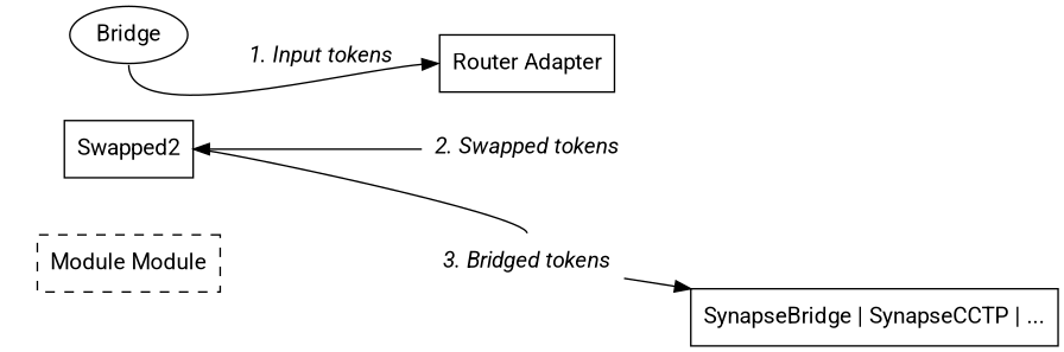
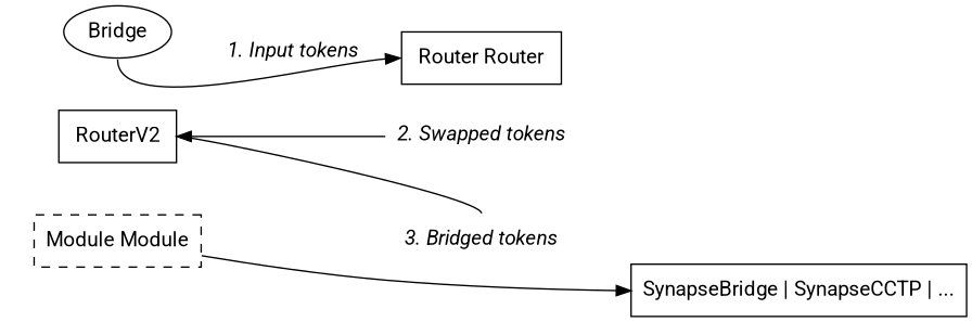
  digraph {
    fontname=Roboto
    rankdir=LR
    node [fontname=Roboto shape=rect]
    edge [fontname=Roboto]
    n1 [label=Bridge shape=""]
-   n2 [label=Swapped2]
+   n2 [label=RouterV2]
    n3 [label="Module Module" style=dashed]
-   n4 [label="Router Adapter"]
+   n4 [label="Router Router"]
    n5 [label=<<I>2. Swapped tokens</I>> shape=none]
    n6 [label=<<I>3. Bridged tokens</I>> shape=none]
    n7 [label="SynapseBridge | SynapseCCTP | ..."]
    subgraph sub_1 {
      rank=same
      n1
      n2
      n3
    }
    n1 -> n2 [label=<<I>1. bridgeViaSynapse()</I>> style=invis]
    n1 -> n4 [headport=w label=<<I>1. Input tokens</I>> tailport=s]
    n2 -> n3 [label=<<I>3. delegateBridge()</I>> style=invis]
    n2 -> n5 [dir=back weight=10]
    n2 -> n6 [dir=none headport=n tailport=e]
    n3 -> n6 [dir=none style=invis weight=10]
-   n6 -> n7
+   n3 -> n7
  }
